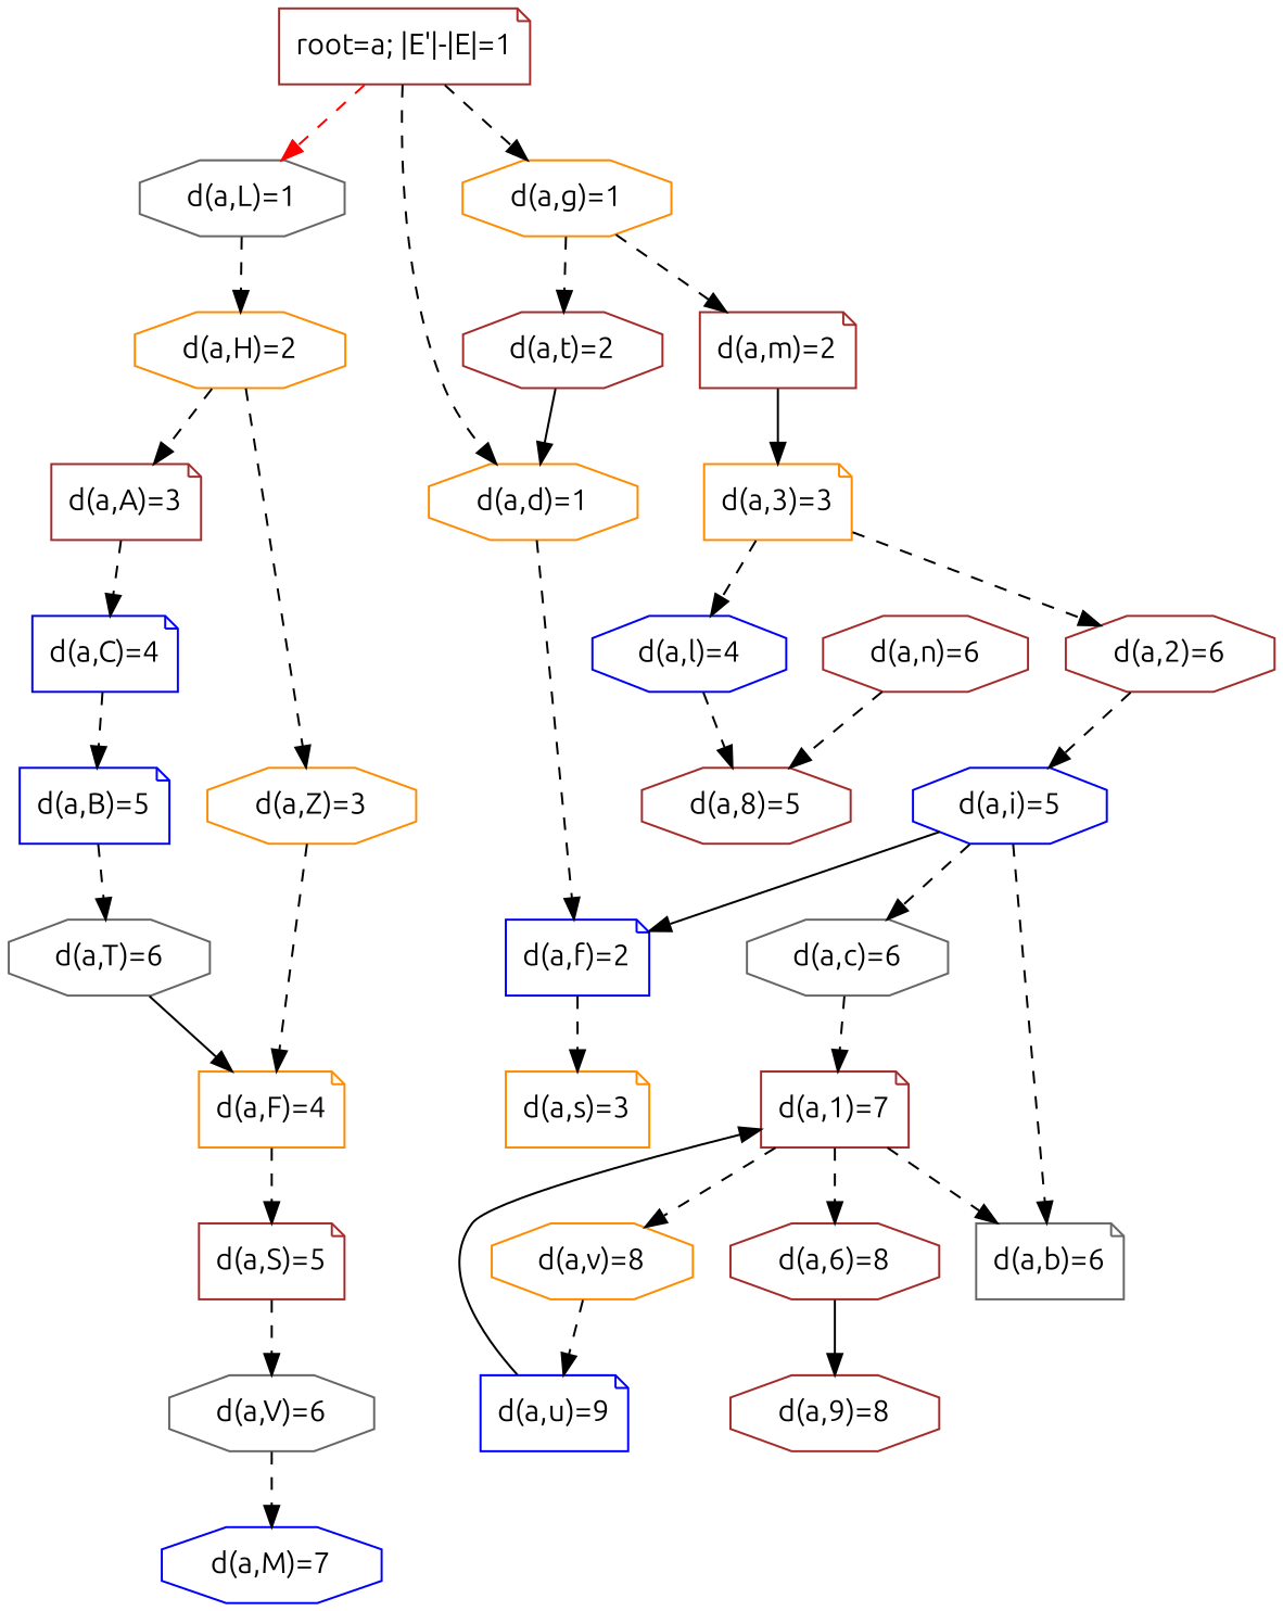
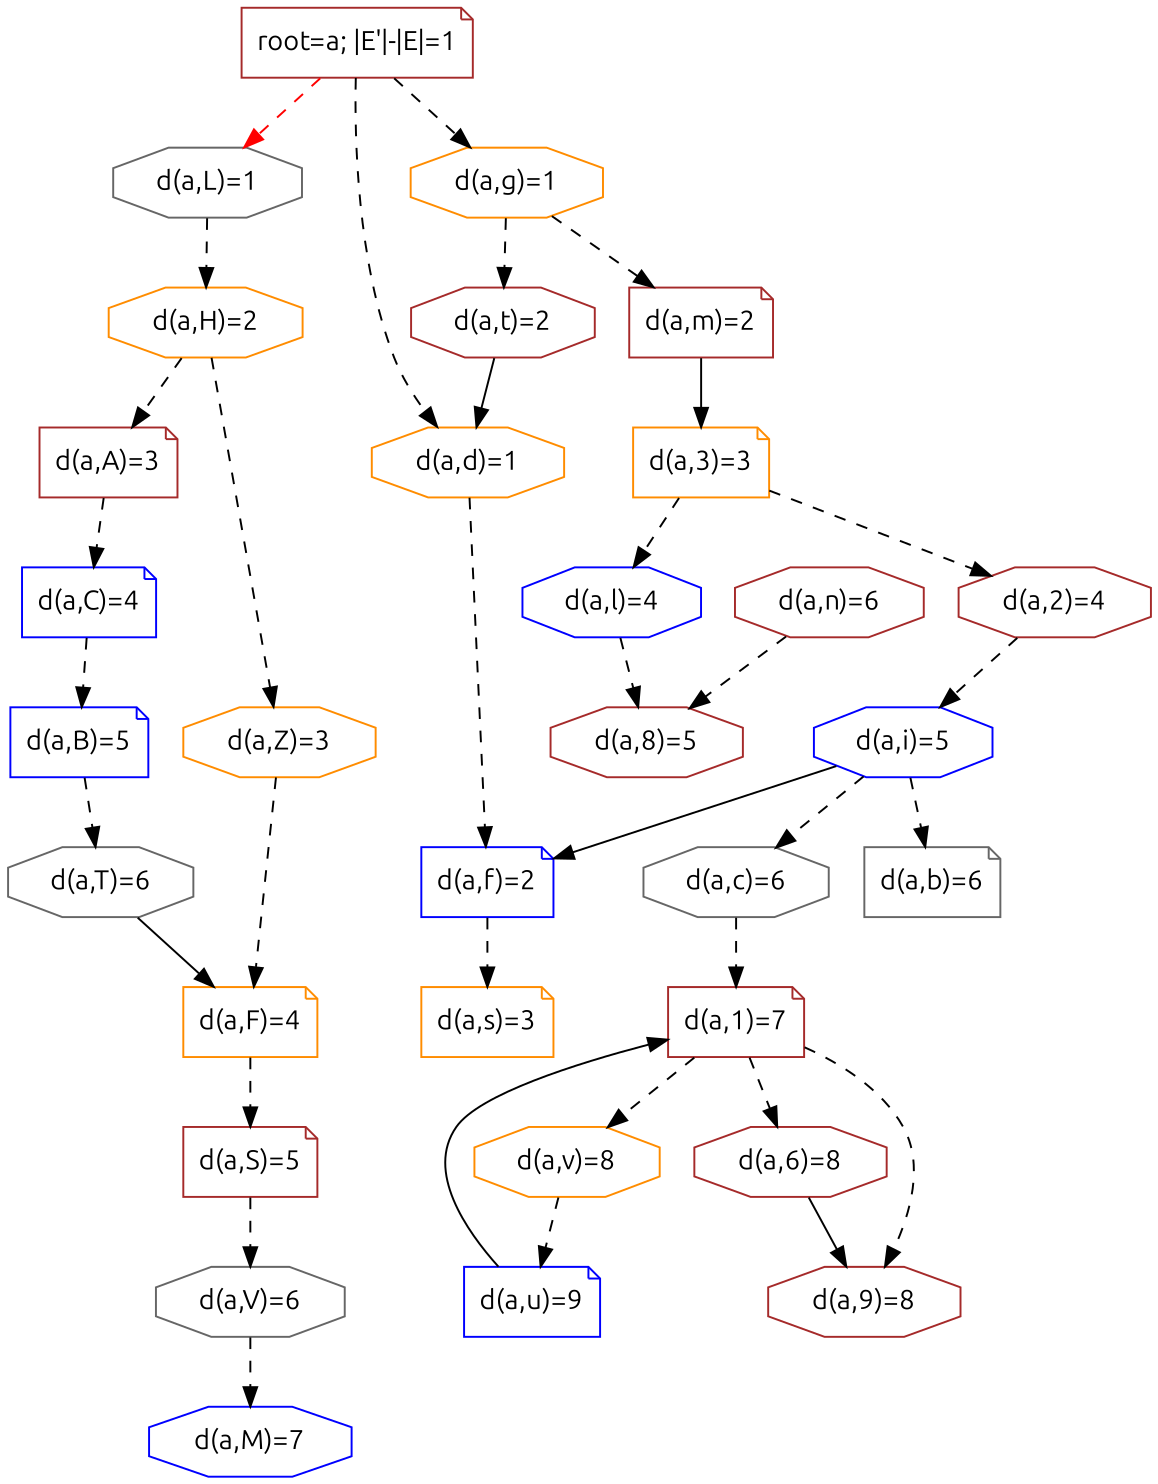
  digraph {
    fontname=Ubuntu
    node [color=brown fontname=Ubuntu shape=octagon]
    edge [fontname=Ubuntu style=dashed]
    n1 [color=blue label="d(a,M)=7"]
    n2 [color=gray40 label="d(a,V)=6"]
    n3 [label="d(a,S)=5" shape=note]
    n4 [color=gray40 label="d(a,T)=6"]
    n5 [color=darkorange label="d(a,F)=4" shape=note]
    n6 [color=blue label="d(a,B)=5" shape=note]
    n7 [color=blue label="d(a,C)=4" shape=note]
    n8 [label="d(a,A)=3" shape=note]
    n9 [color=darkorange label="d(a,Z)=3"]
    n10 [color=darkorange label="d(a,H)=2"]
    n11 [color=gray40 label="d(a,L)=1"]
    n12 [label="d(a,n)=6"]
    n13 [label="d(a,8)=5"]
    n14 [label="d(a,6)=8"]
    n15 [label="d(a,9)=8"]
    n16 [color=blue label="d(a,u)=9" shape=note]
    n17 [label="d(a,1)=7" shape=note]
    n18 [color=darkorange label="d(a,v)=8"]
    n19 [color=darkorange label="d(a,s)=3" shape=note]
    n20 [color=gray40 label="d(a,c)=6"]
    n21 [color=gray40 label="d(a,b)=6" shape=note]
    n22 [color=blue label="d(a,i)=5"]
    n23 [color=blue label="d(a,f)=2" shape=note]
    n24 [color=blue label="d(a,l)=4"]
-   n25 [label="d(a,2)=6"]
+   n25 [label="d(a,2)=4"]
    n26 [color=darkorange label="d(a,3)=3" shape=note]
    n27 [label="d(a,m)=2" shape=note]
    n28 [label="d(a,t)=2"]
    n29 [color=darkorange label="d(a,d)=1"]
    n30 [color=darkorange label="d(a,g)=1"]
    n31 [label="root=a; |E'|-|E|=1" shape=note]
    n2 -> n1
    n3 -> n2
    n4 -> n5 [style=""]
    n5 -> n3
    n6 -> n4
    n7 -> n6
    n8 -> n7
    n9 -> n5
    n10 -> n8
    n10 -> n9
    n11 -> n10
    n12 -> n13
    n14 -> n15 [style=""]
    n16 -> n17 [style=""]
    n17 -> n14
-   n17 -> n21
+   n17 -> n15
    n17 -> n18
    n18 -> n16
    n20 -> n17
    n22 -> n20
    n22 -> n21
    n22 -> n23 [style=""]
    n23 -> n19
    n24 -> n13
    n25 -> n22
    n26 -> n24
    n26 -> n25
    n27 -> n26 [style=solid]
    n28 -> n29 [style=""]
    n29 -> n23
    n30 -> n27
    n30 -> n28
    n31 -> n11 [color=red]
    n31 -> n29
    n31 -> n30
  }
